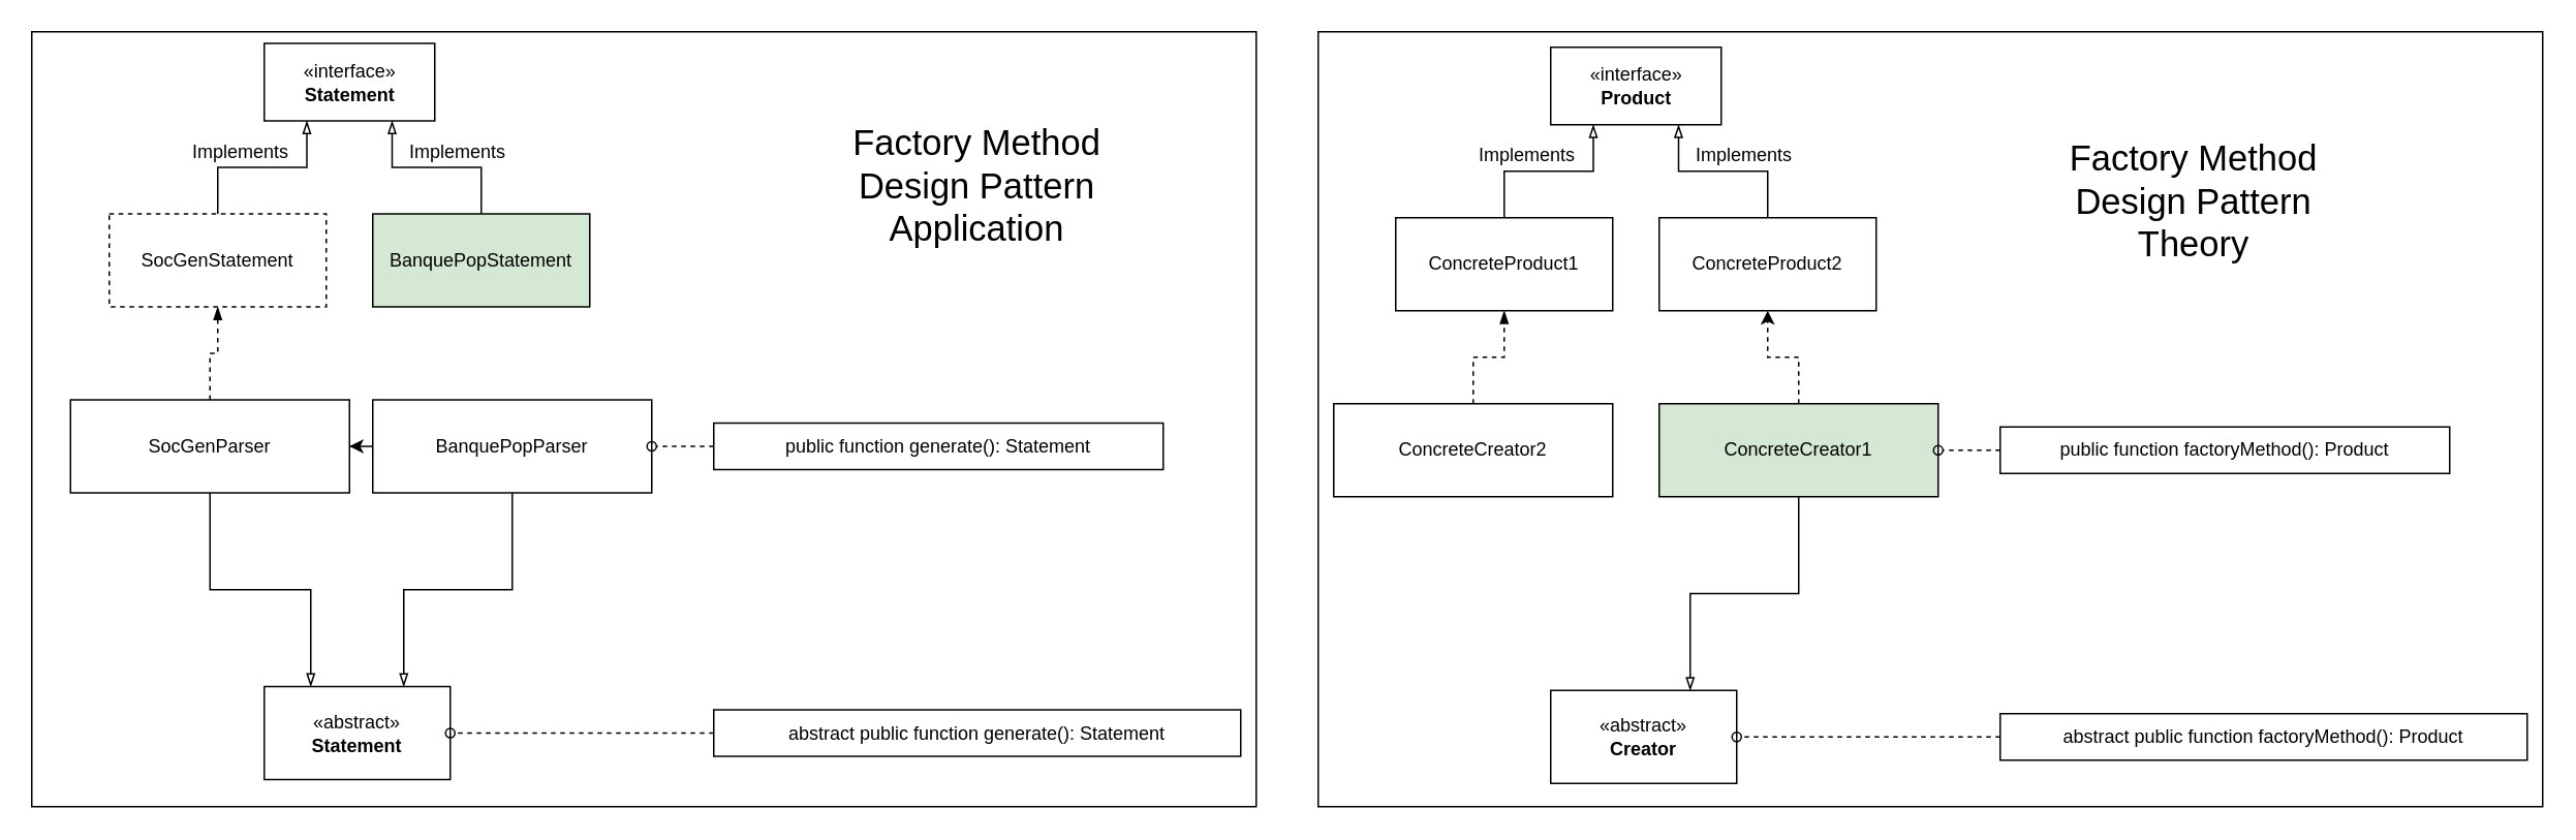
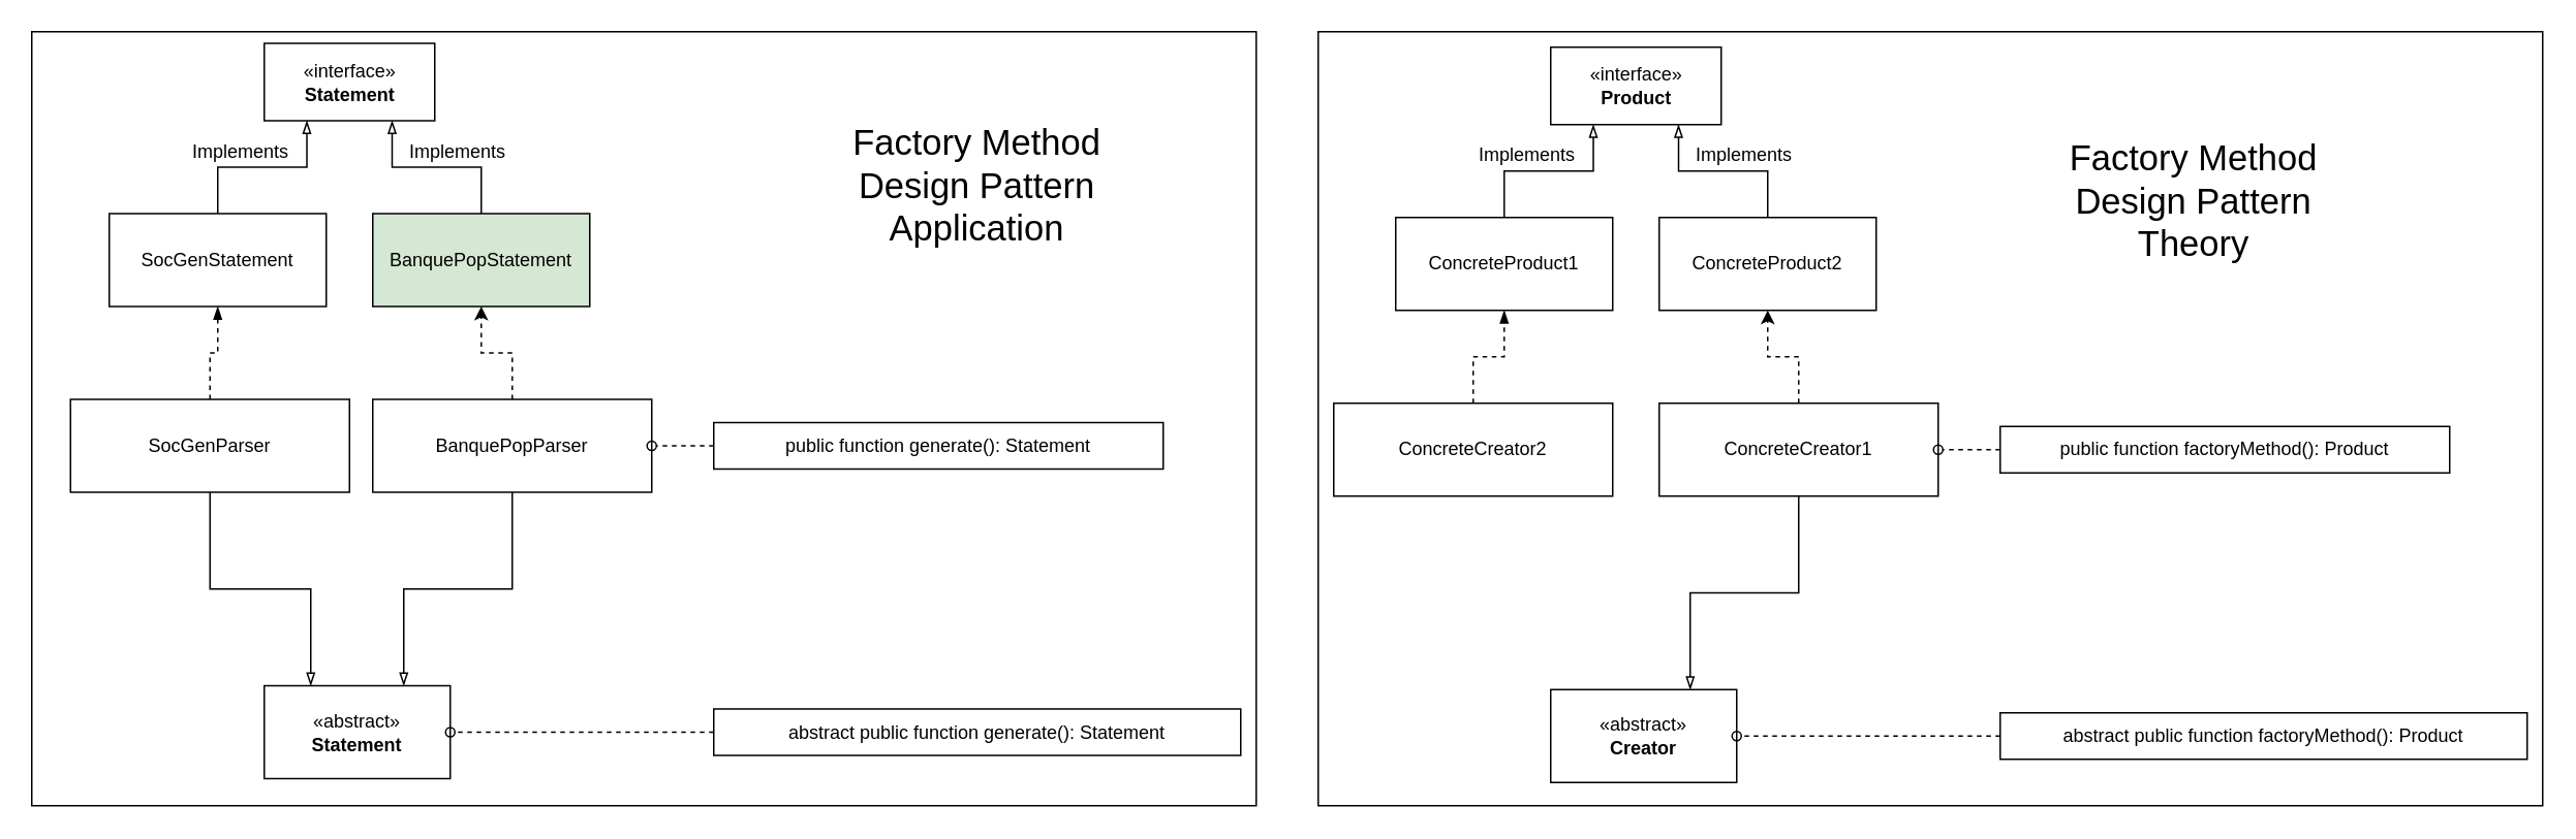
  <mxCell id="0" />
  <mxCell id="1" parent="0" />
  <mxCell id="2" value="" style="rounded=0;whiteSpace=wrap;html=1;" vertex="1" parent="1"><mxGeometry x="20" y="20" width="790" height="500" as="geometry" /></mxCell>
  <mxCell id="3" value="" style="rounded=0;whiteSpace=wrap;html=1;" vertex="1" parent="1"><mxGeometry x="850" y="20" width="790" height="500" as="geometry" /></mxCell>
  <mxCell id="4" value="" style="edgeStyle=orthogonalEdgeStyle;rounded=0;orthogonalLoop=1;jettySize=auto;html=1;endArrow=blockThin;endFill=0;entryX=0.75;entryY=1;entryDx=0;entryDy=0;" edge="1" parent="1" source="5" target="15"><mxGeometry relative="1" as="geometry"><mxPoint x="340" y="87.5" as="targetPoint" /></mxGeometry></mxCell>
  <mxCell id="5" value="BanquePopStatement" style="rounded=0;whiteSpace=wrap;html=1;fillColor=#d5e8d4;" vertex="1" parent="1"><mxGeometry x="240" y="137.5" width="140" height="60" as="geometry" /></mxCell>
- <mxCell id="6" value="" style="edgeStyle=orthogonalEdgeStyle;rounded=0;orthogonalLoop=1;jettySize=auto;html=1;dashed=1;" edge="1" parent="1" source="8" target="20"><mxGeometry relative="1" as="geometry" /></mxCell>
+ <mxCell id="6" value="" style="edgeStyle=orthogonalEdgeStyle;rounded=0;orthogonalLoop=1;jettySize=auto;html=1;dashed=1;" edge="1" parent="1" source="8" target="5"><mxGeometry relative="1" as="geometry" /></mxCell>
  <mxCell id="7" value="" style="edgeStyle=orthogonalEdgeStyle;rounded=0;orthogonalLoop=1;jettySize=auto;html=1;endArrow=blockThin;endFill=0;entryX=0.75;entryY=0;entryDx=0;entryDy=0;" edge="1" parent="1" source="8" target="9"><mxGeometry relative="1" as="geometry" /></mxCell>
  <mxCell id="8" value="&lt;div&gt;BanquePopParser&lt;/div&gt;" style="rounded=0;whiteSpace=wrap;html=1;" vertex="1" parent="1"><mxGeometry x="240" y="257.5" width="180" height="60" as="geometry" /></mxCell>
  <mxCell id="9" value="«abstract»&lt;br&gt;&lt;b&gt;Statement&lt;/b&gt;" style="rounded=0;whiteSpace=wrap;html=1;" vertex="1" parent="1"><mxGeometry x="170" y="442.5" width="120" height="60" as="geometry" /></mxCell>
  <mxCell id="10" value="" style="edgeStyle=orthogonalEdgeStyle;rounded=0;orthogonalLoop=1;jettySize=auto;html=1;endArrow=oval;endFill=0;dashed=1;" edge="1" parent="1" source="11" target="8"><mxGeometry relative="1" as="geometry" /></mxCell>
  <mxCell id="11" value="public function generate(): Statement" style="rounded=0;whiteSpace=wrap;html=1;" vertex="1" parent="1"><mxGeometry x="460" y="272.5" width="290" height="30" as="geometry" /></mxCell>
  <mxCell id="12" value="" style="edgeStyle=orthogonalEdgeStyle;rounded=0;orthogonalLoop=1;jettySize=auto;html=1;endArrow=oval;endFill=0;dashed=1;" edge="1" parent="1" source="13" target="9"><mxGeometry relative="1" as="geometry" /></mxCell>
  <mxCell id="13" value="abstract public function generate(): Statement" style="rounded=0;whiteSpace=wrap;html=1;" vertex="1" parent="1"><mxGeometry x="460" y="457.5" width="340" height="30" as="geometry" /></mxCell>
  <mxCell id="14" value="Implements" style="text;html=1;strokeColor=none;fillColor=none;align=center;verticalAlign=middle;whiteSpace=wrap;rounded=0;" vertex="1" parent="1"><mxGeometry x="260" y="87.5" width="70" height="20" as="geometry" /></mxCell>
  <mxCell id="15" value="«interface»&lt;br&gt;&lt;b&gt;Statement&lt;/b&gt;" style="html=1;" vertex="1" parent="1"><mxGeometry x="170" y="27.5" width="110" height="50" as="geometry" /></mxCell>
  <mxCell id="16" style="edgeStyle=orthogonalEdgeStyle;rounded=0;orthogonalLoop=1;jettySize=auto;html=1;entryX=0.25;entryY=1;entryDx=0;entryDy=0;endArrow=blockThin;endFill=0;" edge="1" parent="1" source="17" target="15"><mxGeometry relative="1" as="geometry" /></mxCell>
- <mxCell id="17" value="SocGenStatement" style="rounded=0;whiteSpace=wrap;html=1;dashed=1;" vertex="1" parent="1"><mxGeometry x="70" y="137.5" width="140" height="60" as="geometry" /></mxCell>
+ <mxCell id="17" value="SocGenStatement" style="rounded=0;whiteSpace=wrap;html=1;" vertex="1" parent="1"><mxGeometry x="70" y="137.5" width="140" height="60" as="geometry" /></mxCell>
  <mxCell id="18" style="edgeStyle=orthogonalEdgeStyle;rounded=0;orthogonalLoop=1;jettySize=auto;html=1;exitX=0.5;exitY=1;exitDx=0;exitDy=0;entryX=0.25;entryY=0;entryDx=0;entryDy=0;endArrow=blockThin;endFill=0;" edge="1" parent="1" source="20" target="9"><mxGeometry relative="1" as="geometry" /></mxCell>
  <mxCell id="19" value="" style="edgeStyle=orthogonalEdgeStyle;rounded=0;orthogonalLoop=1;jettySize=auto;html=1;endArrow=blockThin;endFill=1;dashed=1;" edge="1" parent="1" source="20" target="17"><mxGeometry relative="1" as="geometry" /></mxCell>
  <mxCell id="20" value="SocGenParser" style="rounded=0;whiteSpace=wrap;html=1;" vertex="1" parent="1"><mxGeometry x="45" y="257.5" width="180" height="60" as="geometry" /></mxCell>
  <mxCell id="21" value="Implements" style="text;html=1;strokeColor=none;fillColor=none;align=center;verticalAlign=middle;whiteSpace=wrap;rounded=0;" vertex="1" parent="1"><mxGeometry x="120" y="87.5" width="70" height="20" as="geometry" /></mxCell>
  <mxCell id="22" value="" style="edgeStyle=orthogonalEdgeStyle;rounded=0;orthogonalLoop=1;jettySize=auto;html=1;endArrow=blockThin;endFill=0;entryX=0.75;entryY=1;entryDx=0;entryDy=0;" edge="1" parent="1" source="23" target="33"><mxGeometry relative="1" as="geometry"><mxPoint x="1170" y="90" as="targetPoint" /></mxGeometry></mxCell>
  <mxCell id="23" value="ConcreteProduct2" style="rounded=0;whiteSpace=wrap;html=1;" vertex="1" parent="1"><mxGeometry x="1070" y="140" width="140" height="60" as="geometry" /></mxCell>
  <mxCell id="24" value="" style="edgeStyle=orthogonalEdgeStyle;rounded=0;orthogonalLoop=1;jettySize=auto;html=1;dashed=1;" edge="1" parent="1" source="26" target="23"><mxGeometry relative="1" as="geometry" /></mxCell>
  <mxCell id="25" value="" style="edgeStyle=orthogonalEdgeStyle;rounded=0;orthogonalLoop=1;jettySize=auto;html=1;endArrow=blockThin;endFill=0;entryX=0.75;entryY=0;entryDx=0;entryDy=0;" edge="1" parent="1" source="26" target="27"><mxGeometry relative="1" as="geometry" /></mxCell>
- <mxCell id="26" value="ConcreteCreator1" style="rounded=0;whiteSpace=wrap;html=1;fillColor=#d5e8d4;" vertex="1" parent="1"><mxGeometry x="1070" y="260" width="180" height="60" as="geometry" /></mxCell>
+ <mxCell id="26" value="ConcreteCreator1" style="rounded=0;whiteSpace=wrap;html=1;" vertex="1" parent="1"><mxGeometry x="1070" y="260" width="180" height="60" as="geometry" /></mxCell>
  <mxCell id="27" value="«abstract»&lt;br&gt;&lt;b&gt;Creator&lt;/b&gt;" style="rounded=0;whiteSpace=wrap;html=1;" vertex="1" parent="1"><mxGeometry x="1000" y="445" width="120" height="60" as="geometry" /></mxCell>
  <mxCell id="28" value="" style="edgeStyle=orthogonalEdgeStyle;rounded=0;orthogonalLoop=1;jettySize=auto;html=1;endArrow=oval;endFill=0;dashed=1;" edge="1" parent="1" source="29" target="26"><mxGeometry relative="1" as="geometry" /></mxCell>
  <mxCell id="29" value="public function factoryMethod(): Product" style="rounded=0;whiteSpace=wrap;html=1;" vertex="1" parent="1"><mxGeometry x="1290" y="275" width="290" height="30" as="geometry" /></mxCell>
  <mxCell id="30" value="" style="edgeStyle=orthogonalEdgeStyle;rounded=0;orthogonalLoop=1;jettySize=auto;html=1;endArrow=oval;endFill=0;dashed=1;" edge="1" parent="1" source="31" target="27"><mxGeometry relative="1" as="geometry" /></mxCell>
  <mxCell id="31" value="abstract public function factoryMethod(): Product" style="rounded=0;whiteSpace=wrap;html=1;" vertex="1" parent="1"><mxGeometry x="1290" y="460" width="340" height="30" as="geometry" /></mxCell>
  <mxCell id="32" value="Implements" style="text;html=1;strokeColor=none;fillColor=none;align=center;verticalAlign=middle;whiteSpace=wrap;rounded=0;" vertex="1" parent="1"><mxGeometry x="1090" y="90" width="70" height="20" as="geometry" /></mxCell>
  <mxCell id="33" value="«interface»&lt;br&gt;&lt;b&gt;Product&lt;/b&gt;" style="html=1;" vertex="1" parent="1"><mxGeometry x="1000" y="30" width="110" height="50" as="geometry" /></mxCell>
  <mxCell id="34" style="edgeStyle=orthogonalEdgeStyle;rounded=0;orthogonalLoop=1;jettySize=auto;html=1;entryX=0.25;entryY=1;entryDx=0;entryDy=0;endArrow=blockThin;endFill=0;" edge="1" parent="1" source="35" target="33"><mxGeometry relative="1" as="geometry" /></mxCell>
  <mxCell id="35" value="ConcreteProduct1" style="rounded=0;whiteSpace=wrap;html=1;" vertex="1" parent="1"><mxGeometry x="900" y="140" width="140" height="60" as="geometry" /></mxCell>
  <mxCell id="36" value="" style="edgeStyle=orthogonalEdgeStyle;rounded=0;orthogonalLoop=1;jettySize=auto;html=1;endArrow=blockThin;endFill=1;dashed=1;" edge="1" parent="1" source="37" target="35"><mxGeometry relative="1" as="geometry" /></mxCell>
  <mxCell id="37" value="ConcreteCreator2" style="rounded=0;whiteSpace=wrap;html=1;" vertex="1" parent="1"><mxGeometry x="860" y="260" width="180" height="60" as="geometry" /></mxCell>
  <mxCell id="38" value="Implements" style="text;html=1;strokeColor=none;fillColor=none;align=center;verticalAlign=middle;whiteSpace=wrap;rounded=0;" vertex="1" parent="1"><mxGeometry x="950" y="90" width="70" height="20" as="geometry" /></mxCell>
  <mxCell id="39" value="&lt;font style=&quot;font-size: 23px&quot;&gt;Factory Method Design Pattern Theory&lt;/font&gt;" style="text;html=1;strokeColor=none;fillColor=none;align=center;verticalAlign=middle;whiteSpace=wrap;rounded=0;" vertex="1" parent="1"><mxGeometry x="1320" y="80" width="190" height="100" as="geometry" /></mxCell>
  <mxCell id="40" value="&lt;font style=&quot;font-size: 23px&quot;&gt;Factory Method Design Pattern&lt;/font&gt;&lt;br&gt;&lt;font style=&quot;font-size: 23px&quot;&gt;Application&lt;/font&gt;" style="text;html=1;strokeColor=none;fillColor=none;align=center;verticalAlign=middle;whiteSpace=wrap;rounded=0;" vertex="1" parent="1"><mxGeometry x="535" y="70" width="190" height="100" as="geometry" /></mxCell>
